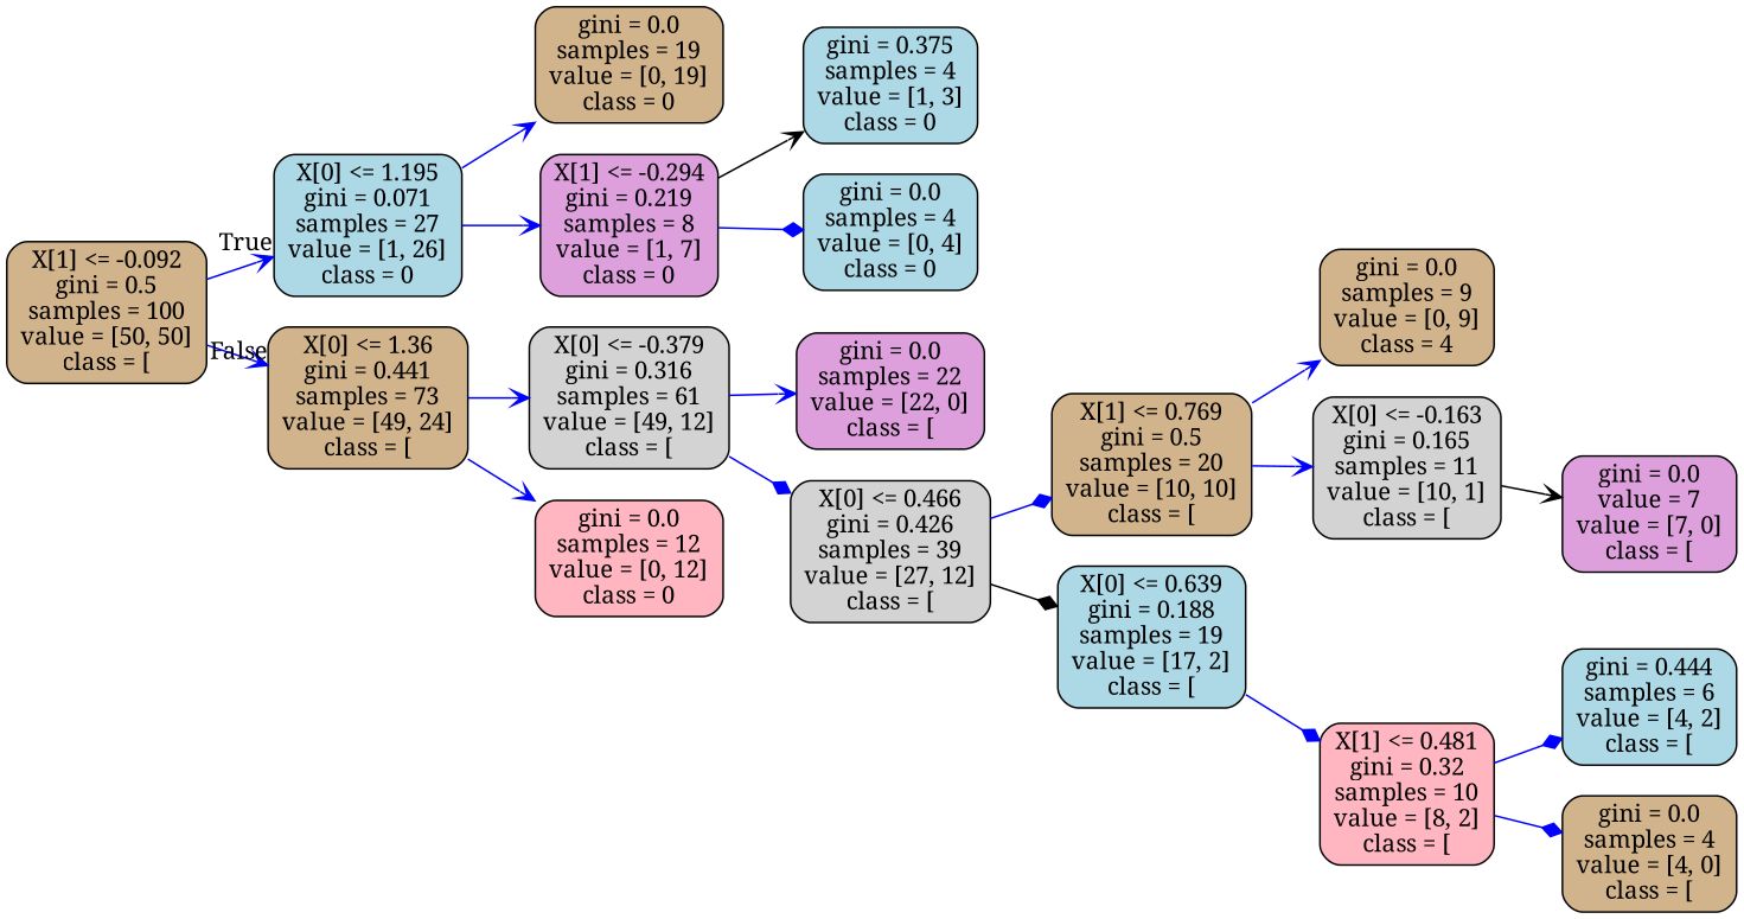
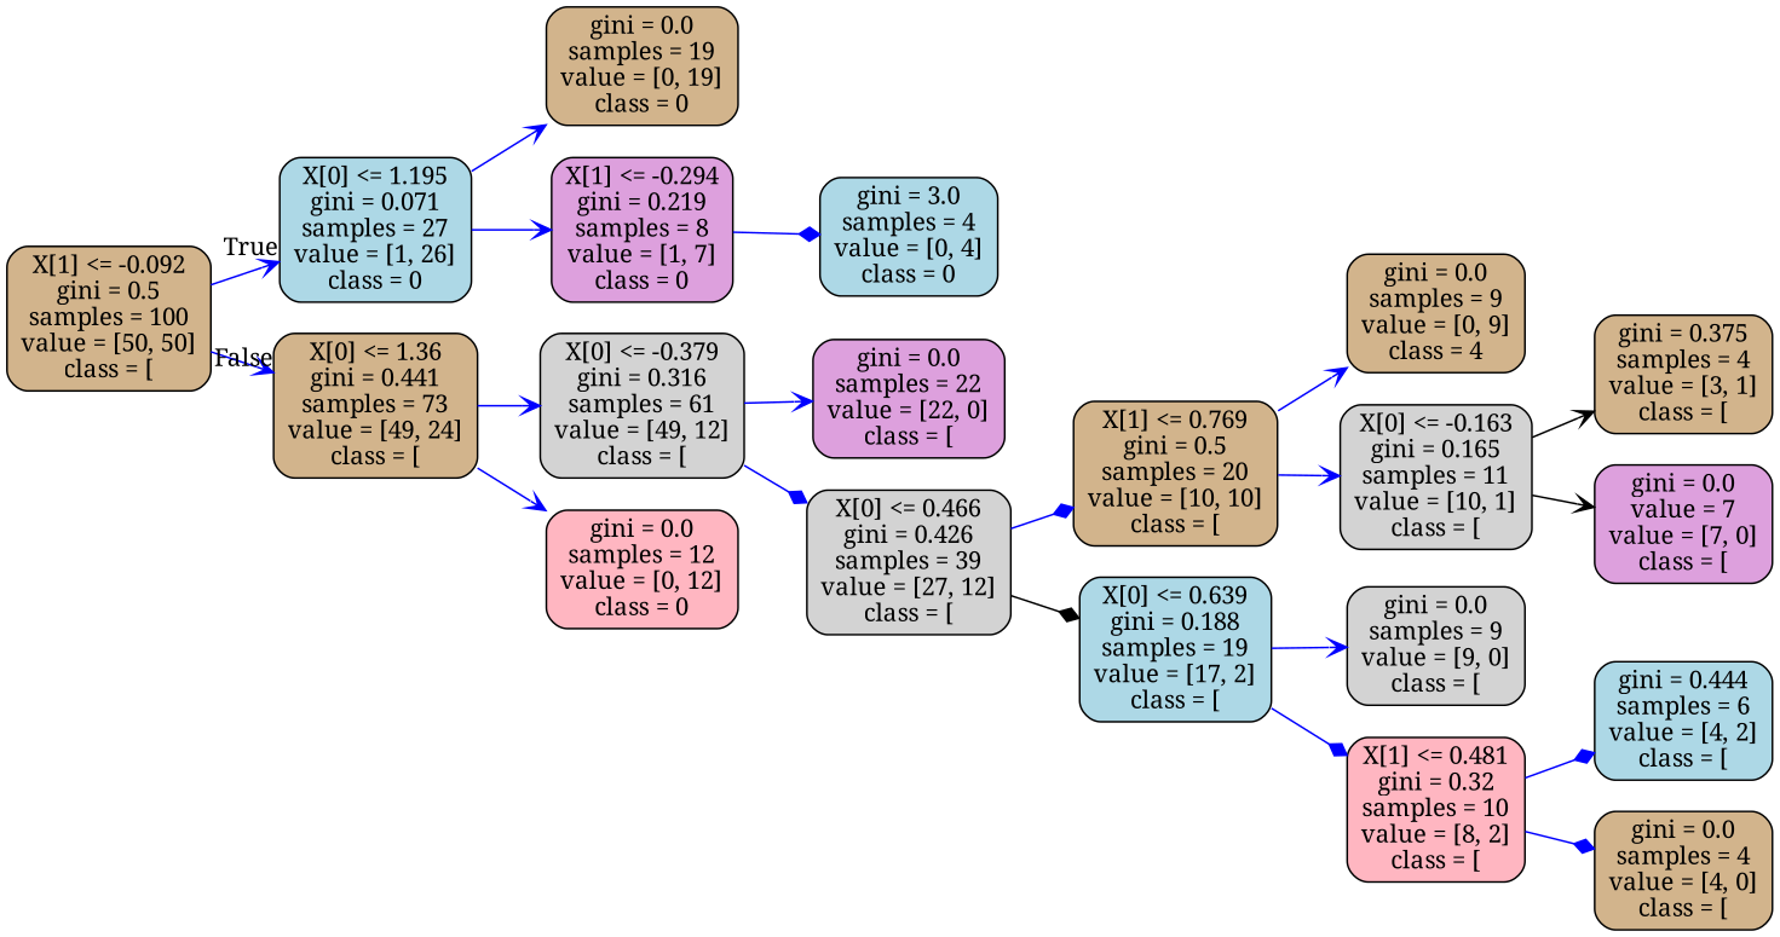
  digraph {
    fontname="Noto Serif"
    rankdir=LR
    node [color=black fillcolor=tan fontname="Noto Serif" shape=box style="filled, rounded"]
    edge [arrowhead=vee color=blue fontname="Noto Serif"]
    n1 [label="X[1] <= -0.092\ngini = 0.5\nsamples = 100\nvalue = [50, 50]\nclass = ["]
    n2 [fillcolor=lightblue label="X[0] <= 1.195\ngini = 0.071\nsamples = 27\nvalue = [1, 26]\nclass = 0"]
    n3 [label="X[0] <= 1.36\ngini = 0.441\nsamples = 73\nvalue = [49, 24]\nclass = ["]
    n4 [label="gini = 0.0\nsamples = 19\nvalue = [0, 19]\nclass = 0"]
    n5 [fillcolor=plum label="X[1] <= -0.294\ngini = 0.219\nsamples = 8\nvalue = [1, 7]\nclass = 0"]
    n6 [fillcolor=lightgrey label="X[0] <= -0.379\ngini = 0.316\nsamples = 61\nvalue = [49, 12]\nclass = ["]
    n7 [fillcolor=lightpink label="gini = 0.0\nsamples = 12\nvalue = [0, 12]\nclass = 0"]
-   n8 [fillcolor=lightblue label="gini = 0.375\nsamples = 4\nvalue = [1, 3]\nclass = 0"]
-   n9 [fillcolor=lightblue label="gini = 0.0\nsamples = 4\nvalue = [0, 4]\nclass = 0"]
+   n9 [fillcolor=lightblue label="gini = 3.0\nsamples = 4\nvalue = [0, 4]\nclass = 0"]
    n10 [fillcolor=plum label="gini = 0.0\nsamples = 22\nvalue = [22, 0]\nclass = ["]
    n11 [fillcolor=lightgrey label="X[0] <= 0.466\ngini = 0.426\nsamples = 39\nvalue = [27, 12]\nclass = ["]
    n12 [label="X[1] <= 0.769\ngini = 0.5\nsamples = 20\nvalue = [10, 10]\nclass = ["]
    n13 [fillcolor=lightblue label="X[0] <= 0.639\ngini = 0.188\nsamples = 19\nvalue = [17, 2]\nclass = ["]
    n14 [label="gini = 0.0\nsamples = 9\nvalue = [0, 9]\nclass = 4"]
    n15 [fillcolor=lightgrey label="X[0] <= -0.163\ngini = 0.165\nsamples = 11\nvalue = [10, 1]\nclass = ["]
+   n16 [fillcolor=lightgrey label="gini = 0.0\nsamples = 9\nvalue = [9, 0]\nclass = ["]
    n17 [fillcolor=lightpink label="X[1] <= 0.481\ngini = 0.32\nsamples = 10\nvalue = [8, 2]\nclass = ["]
+   n18 [label="gini = 0.375\nsamples = 4\nvalue = [3, 1]\nclass = ["]
    n19 [fillcolor=plum label="gini = 0.0\nvalue = 7\nvalue = [7, 0]\nclass = ["]
    n20 [fillcolor=lightblue label="gini = 0.444\nsamples = 6\nvalue = [4, 2]\nclass = ["]
    n21 [label="gini = 0.0\nsamples = 4\nvalue = [4, 0]\nclass = ["]
    n1 -> n2 [headlabel=True labelangle=45 labeldistance=2.5]
    n1 -> n3 [headlabel=False labelangle=-45 labeldistance=2.5]
    n2 -> n4
    n2 -> n5
    n3 -> n6
    n3 -> n7
-   n5 -> n8 [color=black]
    n5 -> n9 [arrowhead=diamond]
    n6 -> n10
    n6 -> n11 [arrowhead=diamond]
    n11 -> n12 [arrowhead=diamond]
    n11 -> n13 [arrowhead=diamond color=black]
    n12 -> n14
    n12 -> n15
+   n13 -> n16
    n13 -> n17 [arrowhead=diamond]
+   n15 -> n18 [color=black]
    n15 -> n19 [color=black]
    n17 -> n20 [arrowhead=diamond]
    n17 -> n21 [arrowhead=diamond]
  }
